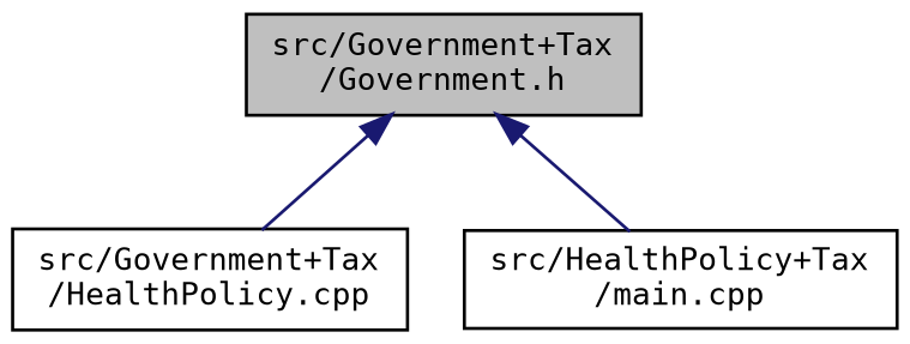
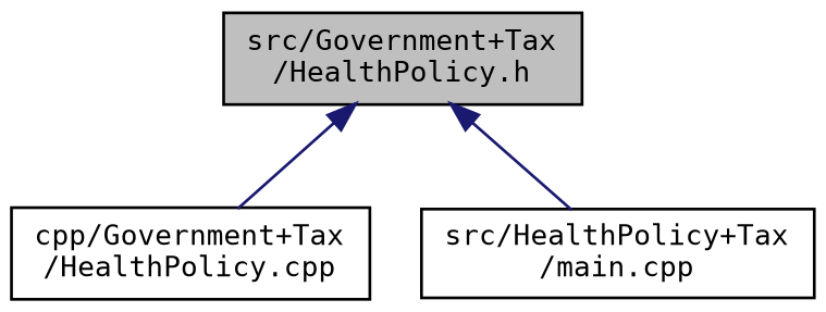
  digraph {
    fontname="DejaVu Sans Mono"
    node [color=black fillcolor=white fontname="DejaVu Sans Mono" fontsize=10 shape=record style=filled]
    edge [color=midnightblue dir=back fontname="DejaVu Sans Mono" fontsize=10 labelfontname=Helvetica labelfontsize=10 style=solid]
-   n1 [fillcolor=grey75 fontcolor=black height=0.2 label="src/Government+Tax\l/Government.h" width=0.4]
-   n2 [height=0.2 label="src/Government+Tax\l/HealthPolicy.cpp" width=0.4]
+   n1 [fillcolor=grey75 fontcolor=black height=0.2 label="src/Government+Tax\l/HealthPolicy.h" width=0.4]
+   n2 [height=0.2 label="cpp/Government+Tax\l/HealthPolicy.cpp" width=0.4]
    n3 [height=0.2 label="src/HealthPolicy+Tax\l/main.cpp" width=0.4]
    n1 -> n2
    n1 -> n3
  }
